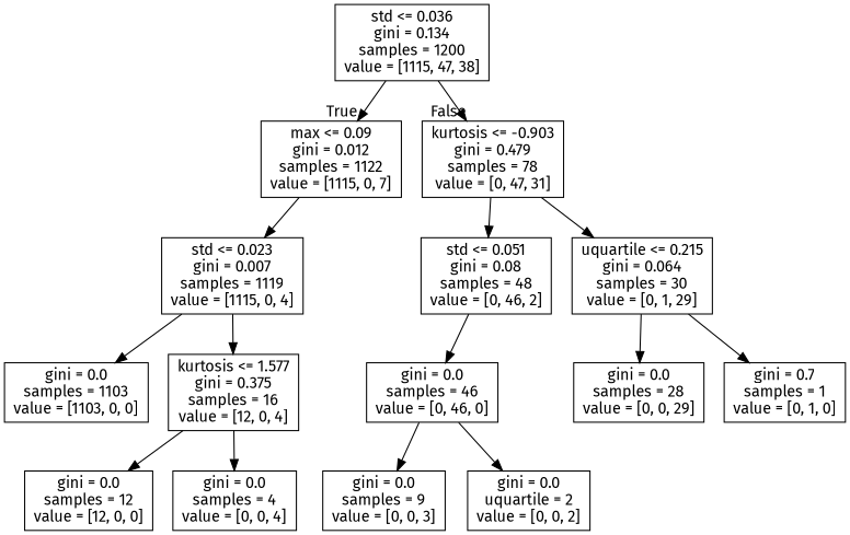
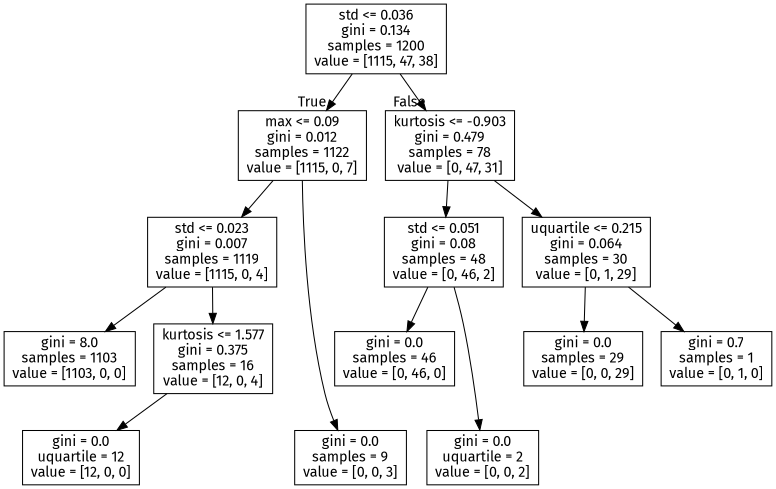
  digraph {
    fontname="Fira Sans"
    node [fontname="Fira Sans" shape=box]
    edge [fontname="Fira Sans"]
    n1 [label="std <= 0.036\ngini = 0.134\nsamples = 1200\nvalue = [1115, 47, 38]"]
    n2 [label="max <= 0.09\ngini = 0.012\nsamples = 1122\nvalue = [1115, 0, 7]"]
    n3 [label="kurtosis <= -0.903\ngini = 0.479\nsamples = 78\nvalue = [0, 47, 31]"]
    n4 [label="std <= 0.023\ngini = 0.007\nsamples = 1119\nvalue = [1115, 0, 4]"]
    n5 [label="gini = 0.0\nsamples = 9\nvalue = [0, 0, 3]"]
    n6 [label="std <= 0.051\ngini = 0.08\nsamples = 48\nvalue = [0, 46, 2]"]
    n7 [label="uquartile <= 0.215\ngini = 0.064\nsamples = 30\nvalue = [0, 1, 29]"]
-   n8 [label="gini = 0.0\nsamples = 1103\nvalue = [1103, 0, 0]"]
+   n8 [label="gini = 8.0\nsamples = 1103\nvalue = [1103, 0, 0]"]
    n9 [label="kurtosis <= 1.577\ngini = 0.375\nsamples = 16\nvalue = [12, 0, 4]"]
-   n10 [label="gini = 0.0\nsamples = 12\nvalue = [12, 0, 0]"]
-   n11 [label="gini = 0.0\nsamples = 4\nvalue = [0, 0, 4]"]
+   n10 [label="gini = 0.0\nuquartile = 12\nvalue = [12, 0, 0]"]
    n12 [label="gini = 0.0\nuquartile = 2\nvalue = [0, 0, 2]"]
    n13 [label="gini = 0.0\nsamples = 46\nvalue = [0, 46, 0]"]
-   n14 [label="gini = 0.0\nsamples = 28\nvalue = [0, 0, 29]"]
+   n14 [label="gini = 0.0\nsamples = 29\nvalue = [0, 0, 29]"]
    n15 [label="gini = 0.7\nsamples = 1\nvalue = [0, 1, 0]"]
    n1 -> n2 [headlabel=True labelangle=45 labeldistance=2.5]
    n1 -> n3 [headlabel=False labelangle=-45 labeldistance=2.5]
    n2 -> n4
-   n13 -> n5
+   n2 -> n5
    n3 -> n6
    n3 -> n7
    n4 -> n8
    n4 -> n9
-   n13 -> n12
+   n6 -> n12
    n6 -> n13
    n7 -> n14
    n7 -> n15
    n9 -> n10
-   n9 -> n11
  }
